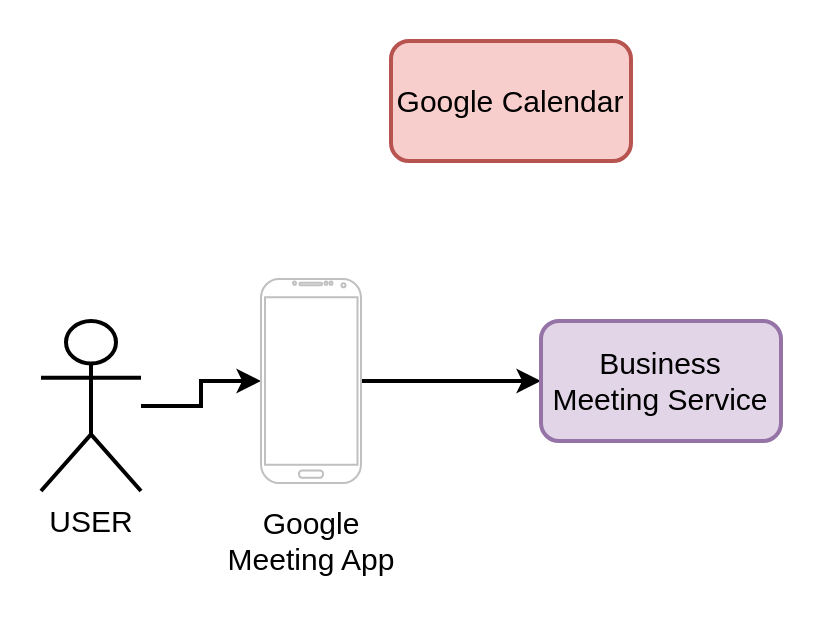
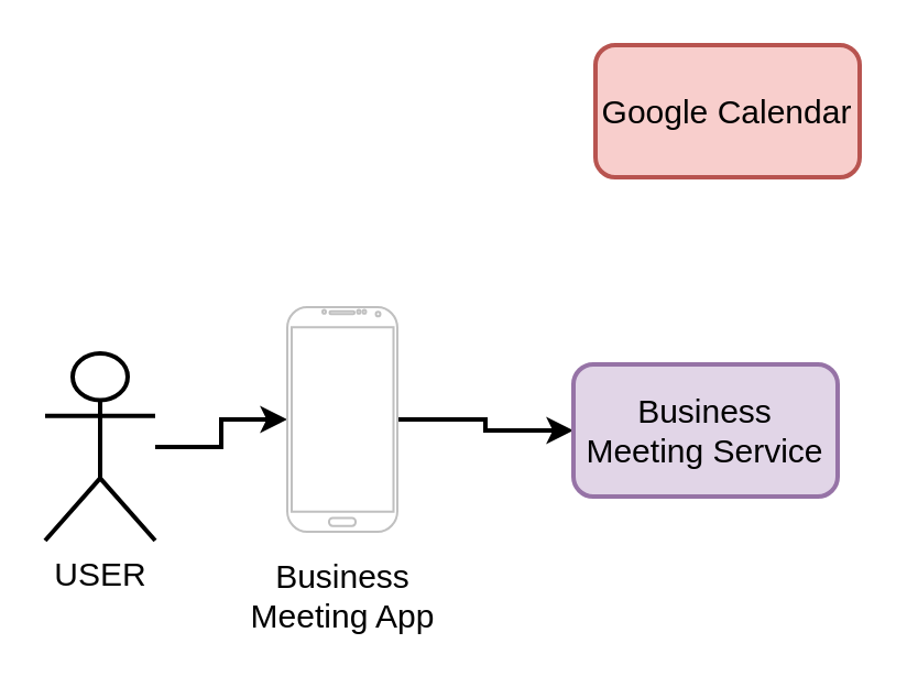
  <mxCell id="0" />
  <mxCell id="1" parent="0" />
  <mxCell id="2" style="edgeStyle=orthogonalEdgeStyle;rounded=0;orthogonalLoop=1;jettySize=auto;html=1;fontSize=15;strokeWidth=2;" edge="1" parent="1" source="3" target="5"><mxGeometry relative="1" as="geometry" /></mxCell>
  <mxCell id="3" value="&lt;font style=&quot;font-size: 15px&quot;&gt;USER&lt;/font&gt;" style="shape=umlActor;verticalLabelPosition=bottom;verticalAlign=top;html=1;outlineConnect=0;strokeWidth=2;" vertex="1" parent="1"><mxGeometry x="20" y="160" width="50" height="85" as="geometry" /></mxCell>
  <mxCell id="4" style="edgeStyle=orthogonalEdgeStyle;rounded=0;orthogonalLoop=1;jettySize=auto;html=1;entryX=0;entryY=0.5;entryDx=0;entryDy=0;fontSize=15;strokeWidth=2;" edge="1" parent="1" source="5" target="6"><mxGeometry relative="1" as="geometry" /></mxCell>
  <mxCell id="5" value="" style="verticalLabelPosition=bottom;verticalAlign=top;html=1;shadow=0;dashed=0;strokeWidth=1;shape=mxgraph.android.phone2;strokeColor=#c0c0c0;fontSize=15;" vertex="1" parent="1"><mxGeometry x="130" y="139" width="50" height="102" as="geometry" /></mxCell>
- <mxCell id="6" value="Business Meeting Service" style="rounded=1;whiteSpace=wrap;html=1;fontSize=15;strokeWidth=2;fillColor=#e1d5e7;strokeColor=#9673a6;" vertex="1" parent="1"><mxGeometry x="270" y="160" width="120" height="60" as="geometry" /></mxCell>
- <mxCell id="7" value="Google&lt;br&gt;Meeting App" style="text;html=1;align=center;verticalAlign=middle;resizable=0;points=[];autosize=1;strokeColor=none;fillColor=none;fontSize=15;" vertex="1" parent="1"><mxGeometry x="105" y="250" width="100" height="40" as="geometry" /></mxCell>
- <mxCell id="8" value="Google Calendar" style="rounded=1;whiteSpace=wrap;html=1;fontSize=15;strokeWidth=2;fillColor=#f8cecc;strokeColor=#b85450;" vertex="1" parent="1"><mxGeometry x="195" y="20" width="120" height="60" as="geometry" /></mxCell>
+ <mxCell id="6" value="Business Meeting Service" style="rounded=1;whiteSpace=wrap;html=1;fontSize=15;strokeWidth=2;fillColor=#e1d5e7;strokeColor=#9673a6;" vertex="1" parent="1"><mxGeometry x="260" y="165" width="120" height="60" as="geometry" /></mxCell>
+ <mxCell id="7" value="Business&lt;br&gt;Meeting App" style="text;html=1;align=center;verticalAlign=middle;resizable=0;points=[];autosize=1;strokeColor=none;fillColor=none;fontSize=15;" vertex="1" parent="1"><mxGeometry x="105" y="250" width="100" height="40" as="geometry" /></mxCell>
+ <mxCell id="8" value="Google Calendar" style="rounded=1;whiteSpace=wrap;html=1;fontSize=15;strokeWidth=2;fillColor=#f8cecc;strokeColor=#b85450;" vertex="1" parent="1"><mxGeometry x="270" y="20" width="120" height="60" as="geometry" /></mxCell>
